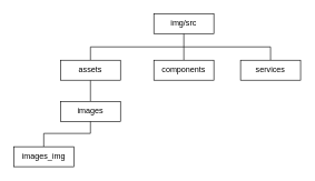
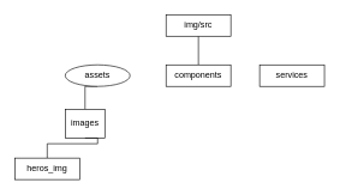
  <mxCell id="0" />
  <mxCell id="1" parent="0" />
- <mxCell id="2" style="edgeStyle=orthogonalEdgeStyle;rounded=0;orthogonalLoop=1;jettySize=auto;html=1;exitX=0.5;exitY=1;exitDx=0;exitDy=0;entryX=0.5;entryY=0;entryDx=0;entryDy=0;endArrow=none;endFill=0;" edge="1" parent="1" source="4" target="6"><mxGeometry relative="1" as="geometry" /></mxCell>
- <mxCell id="3" style="edgeStyle=orthogonalEdgeStyle;rounded=0;orthogonalLoop=1;jettySize=auto;html=1;exitX=0.5;exitY=0;exitDx=0;exitDy=0;entryX=0.5;entryY=0;entryDx=0;entryDy=0;endArrow=none;endFill=0;" edge="1" parent="1" source="7" target="11"><mxGeometry relative="1" as="geometry" /></mxCell>
+ <mxCell id="3" style="edgeStyle=orthogonalEdgeStyle;rounded=0;orthogonalLoop=1;jettySize=auto;html=1;exitX=0.5;exitY=0;exitDx=0;exitDy=0;endArrow=none;endFill=0;" edge="1" parent="1" source="7" target="4"><mxGeometry relative="1" as="geometry" /></mxCell>
  <mxCell id="4" value="img/src" style="rounded=0;whiteSpace=wrap;html=1;" vertex="1" parent="1"><mxGeometry x="230" y="20" width="90" height="30" as="geometry" /></mxCell>
  <mxCell id="5" style="edgeStyle=orthogonalEdgeStyle;rounded=0;orthogonalLoop=1;jettySize=auto;html=1;exitX=0.5;exitY=1;exitDx=0;exitDy=0;entryX=0.5;entryY=0;entryDx=0;entryDy=0;endArrow=none;endFill=0;" edge="1" parent="1" source="6" target="8"><mxGeometry relative="1" as="geometry" /></mxCell>
- <mxCell id="6" value="assets" style="rounded=0;whiteSpace=wrap;html=1;" vertex="1" parent="1"><mxGeometry x="90" y="90" width="90" height="30" as="geometry" /></mxCell>
+ <mxCell id="6" value="assets" style="ellipse;whiteSpace=wrap;html=1;" vertex="1" parent="1"><mxGeometry x="90" y="90" width="90" height="30" as="geometry" /></mxCell>
  <mxCell id="7" value="components" style="rounded=0;whiteSpace=wrap;html=1;" vertex="1" parent="1"><mxGeometry x="230" y="90" width="90" height="30" as="geometry" /></mxCell>
- <mxCell id="8" value="images" style="rounded=0;whiteSpace=wrap;html=1;" vertex="1" parent="1"><mxGeometry x="90" y="152" width="90" height="30" as="geometry" /></mxCell>
+ <mxCell id="8" value="images" style="rounded=0;whiteSpace=wrap;html=1;" vertex="1" parent="1"><mxGeometry x="90" y="152" width="55" height="40" as="geometry" /></mxCell>
  <mxCell id="9" style="edgeStyle=orthogonalEdgeStyle;rounded=0;orthogonalLoop=1;jettySize=auto;html=1;exitX=0.5;exitY=0;exitDx=0;exitDy=0;entryX=0.5;entryY=1;entryDx=0;entryDy=0;endArrow=none;endFill=0;" edge="1" parent="1" source="10" target="8"><mxGeometry relative="1" as="geometry"><Array as="points"><mxPoint x="65" y="200" /><mxPoint x="135" y="200" /></Array></mxGeometry></mxCell>
- <mxCell id="10" value="images_img" style="rounded=0;whiteSpace=wrap;html=1;" vertex="1" parent="1"><mxGeometry x="20" y="220" width="90" height="30" as="geometry" /></mxCell>
+ <mxCell id="10" value="heros_img" style="rounded=0;whiteSpace=wrap;html=1;" vertex="1" parent="1"><mxGeometry x="20" y="220" width="90" height="30" as="geometry" /></mxCell>
  <mxCell id="11" value="services" style="rounded=0;whiteSpace=wrap;html=1;" vertex="1" parent="1"><mxGeometry x="360" y="90" width="90" height="30" as="geometry" /></mxCell>
